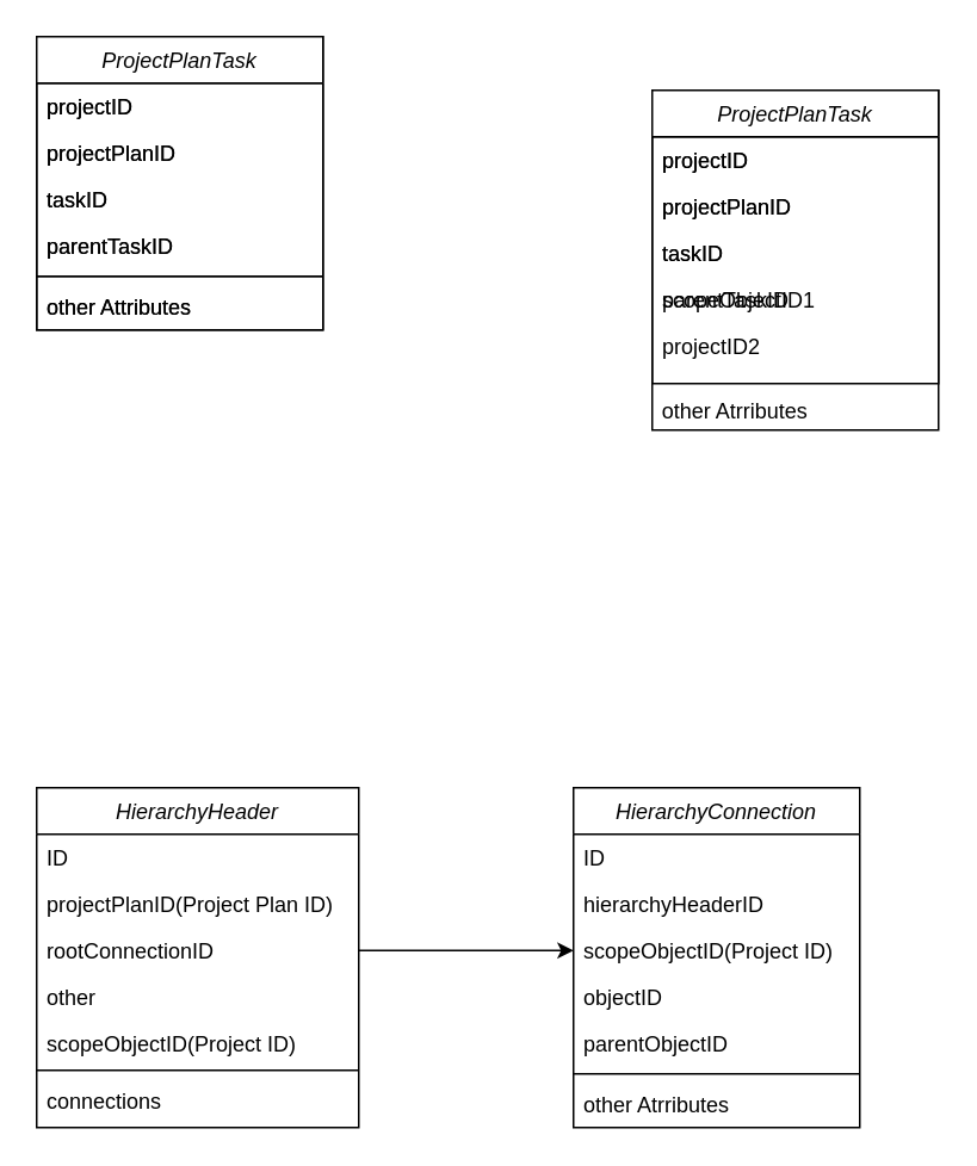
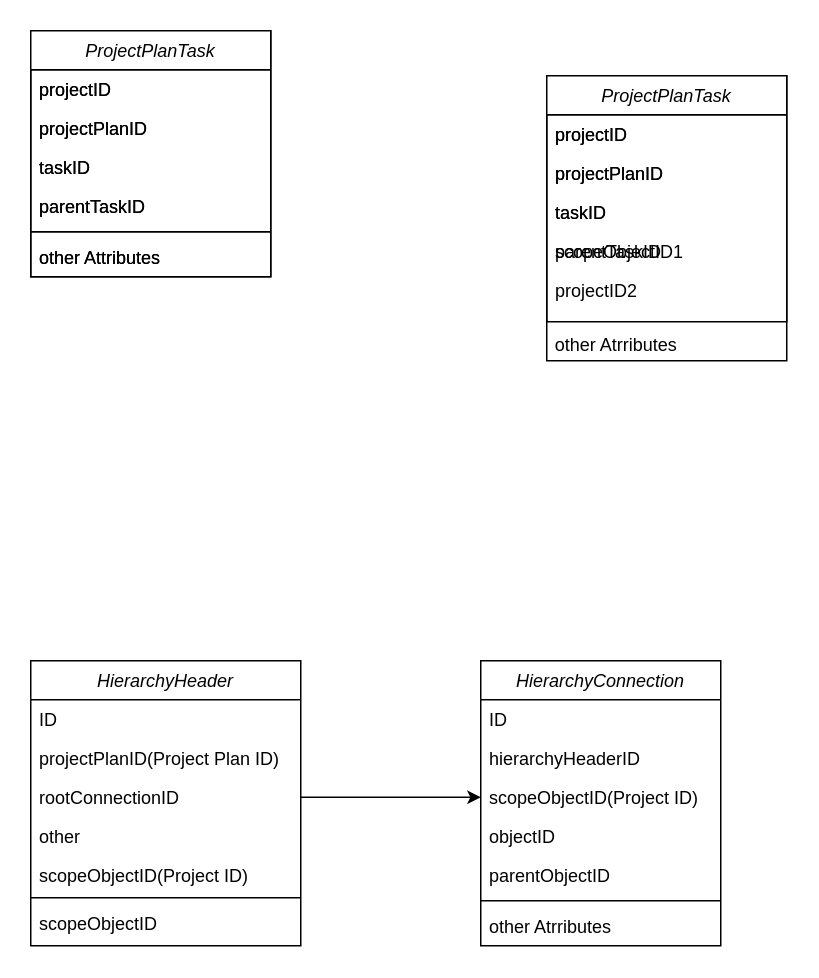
  <mxCell id="0" />
  <mxCell id="1" parent="0" />
  <mxCell id="2" value="ProjectPlanTask" style="swimlane;fontStyle=2;align=center;verticalAlign=top;childLayout=stackLayout;horizontal=1;startSize=26;horizontalStack=0;resizeParent=1;resizeLast=0;collapsible=1;marginBottom=0;rounded=0;shadow=0;strokeWidth=1;" parent="1" vertex="1"><mxGeometry x="20" y="20" width="160" height="164" as="geometry"><mxRectangle x="230" y="140" width="160" height="26" as="alternateBounds" /></mxGeometry></mxCell>
  <mxCell id="3" value="projectID" style="text;align=left;verticalAlign=top;spacingLeft=4;spacingRight=4;overflow=hidden;rotatable=0;points=[[0,0.5],[1,0.5]];portConstraint=eastwest;" parent="2" vertex="1"><mxGeometry y="26" width="160" height="26" as="geometry" /></mxCell>
  <mxCell id="4" value="projectPlanID" style="text;align=left;verticalAlign=top;spacingLeft=4;spacingRight=4;overflow=hidden;rotatable=0;points=[[0,0.5],[1,0.5]];portConstraint=eastwest;rounded=0;shadow=0;html=0;" parent="2" vertex="1"><mxGeometry y="52" width="160" height="26" as="geometry" /></mxCell>
  <mxCell id="5" value="taskID" style="text;align=left;verticalAlign=top;spacingLeft=4;spacingRight=4;overflow=hidden;rotatable=0;points=[[0,0.5],[1,0.5]];portConstraint=eastwest;rounded=0;shadow=0;html=0;" parent="2" vertex="1"><mxGeometry y="78" width="160" height="26" as="geometry" /></mxCell>
  <mxCell id="6" value="parentTaskID" style="text;align=left;verticalAlign=top;spacingLeft=4;spacingRight=4;overflow=hidden;rotatable=0;points=[[0,0.5],[1,0.5]];portConstraint=eastwest;rounded=0;shadow=0;html=0;" vertex="1" parent="2"><mxGeometry y="104" width="160" height="26" as="geometry" /></mxCell>
  <mxCell id="7" value="" style="line;html=1;strokeWidth=1;align=left;verticalAlign=middle;spacingTop=-1;spacingLeft=3;spacingRight=3;rotatable=0;labelPosition=right;points=[];portConstraint=eastwest;" parent="2" vertex="1"><mxGeometry y="130" width="160" height="8" as="geometry" /></mxCell>
  <mxCell id="8" value="other Attributes" style="text;align=left;verticalAlign=top;spacingLeft=4;spacingRight=4;overflow=hidden;rotatable=0;points=[[0,0.5],[1,0.5]];portConstraint=eastwest;" parent="2" vertex="1"><mxGeometry y="138" width="160" height="26" as="geometry" /></mxCell>
  <mxCell id="9" value="ProjectPlanTask" style="swimlane;fontStyle=2;align=center;verticalAlign=top;childLayout=stackLayout;horizontal=1;startSize=26;horizontalStack=0;resizeParent=1;resizeLast=0;collapsible=1;marginBottom=0;rounded=0;shadow=0;strokeWidth=1;" vertex="1" parent="1"><mxGeometry x="20" y="20" width="160" height="164" as="geometry"><mxRectangle x="70" y="20" width="160" height="26" as="alternateBounds" /></mxGeometry></mxCell>
  <mxCell id="10" value="projectID" style="text;align=left;verticalAlign=top;spacingLeft=4;spacingRight=4;overflow=hidden;rotatable=0;points=[[0,0.5],[1,0.5]];portConstraint=eastwest;" vertex="1" parent="9"><mxGeometry y="26" width="160" height="26" as="geometry" /></mxCell>
  <mxCell id="11" value="projectPlanID" style="text;align=left;verticalAlign=top;spacingLeft=4;spacingRight=4;overflow=hidden;rotatable=0;points=[[0,0.5],[1,0.5]];portConstraint=eastwest;rounded=0;shadow=0;html=0;" vertex="1" parent="9"><mxGeometry y="52" width="160" height="26" as="geometry" /></mxCell>
  <mxCell id="12" value="taskID" style="text;align=left;verticalAlign=top;spacingLeft=4;spacingRight=4;overflow=hidden;rotatable=0;points=[[0,0.5],[1,0.5]];portConstraint=eastwest;rounded=0;shadow=0;html=0;" vertex="1" parent="9"><mxGeometry y="78" width="160" height="26" as="geometry" /></mxCell>
  <mxCell id="13" value="parentTaskID" style="text;align=left;verticalAlign=top;spacingLeft=4;spacingRight=4;overflow=hidden;rotatable=0;points=[[0,0.5],[1,0.5]];portConstraint=eastwest;rounded=0;shadow=0;html=0;" vertex="1" parent="9"><mxGeometry y="104" width="160" height="26" as="geometry" /></mxCell>
  <mxCell id="14" value="" style="line;html=1;strokeWidth=1;align=left;verticalAlign=middle;spacingTop=-1;spacingLeft=3;spacingRight=3;rotatable=0;labelPosition=right;points=[];portConstraint=eastwest;" vertex="1" parent="9"><mxGeometry y="130" width="160" height="8" as="geometry" /></mxCell>
  <mxCell id="15" value="other Attributes" style="text;align=left;verticalAlign=top;spacingLeft=4;spacingRight=4;overflow=hidden;rotatable=0;points=[[0,0.5],[1,0.5]];portConstraint=eastwest;" vertex="1" parent="9"><mxGeometry y="138" width="160" height="26" as="geometry" /></mxCell>
  <mxCell id="16" value="ProjectPlanTask" style="swimlane;fontStyle=2;align=center;verticalAlign=top;childLayout=stackLayout;horizontal=1;startSize=26;horizontalStack=0;resizeParent=1;resizeLast=0;collapsible=1;marginBottom=0;rounded=0;shadow=0;strokeWidth=1;" vertex="1" parent="1"><mxGeometry x="364" y="50" width="160" height="164" as="geometry"><mxRectangle x="230" y="140" width="160" height="26" as="alternateBounds" /></mxGeometry></mxCell>
  <mxCell id="17" value="projectID" style="text;align=left;verticalAlign=top;spacingLeft=4;spacingRight=4;overflow=hidden;rotatable=0;points=[[0,0.5],[1,0.5]];portConstraint=eastwest;" vertex="1" parent="16"><mxGeometry y="26" width="160" height="26" as="geometry" /></mxCell>
  <mxCell id="18" value="projectPlanID" style="text;align=left;verticalAlign=top;spacingLeft=4;spacingRight=4;overflow=hidden;rotatable=0;points=[[0,0.5],[1,0.5]];portConstraint=eastwest;rounded=0;shadow=0;html=0;" vertex="1" parent="16"><mxGeometry y="52" width="160" height="26" as="geometry" /></mxCell>
  <mxCell id="19" value="taskID" style="text;align=left;verticalAlign=top;spacingLeft=4;spacingRight=4;overflow=hidden;rotatable=0;points=[[0,0.5],[1,0.5]];portConstraint=eastwest;rounded=0;shadow=0;html=0;" vertex="1" parent="16"><mxGeometry y="78" width="160" height="26" as="geometry" /></mxCell>
  <mxCell id="20" value="parentTaskID" style="text;align=left;verticalAlign=top;spacingLeft=4;spacingRight=4;overflow=hidden;rotatable=0;points=[[0,0.5],[1,0.5]];portConstraint=eastwest;rounded=0;shadow=0;html=0;" vertex="1" parent="16"><mxGeometry y="104" width="160" height="26" as="geometry" /></mxCell>
  <mxCell id="21" value="ProjectPlanTask" style="swimlane;fontStyle=2;align=center;verticalAlign=top;childLayout=stackLayout;horizontal=1;startSize=26;horizontalStack=0;resizeParent=1;resizeLast=0;collapsible=1;marginBottom=0;rounded=0;shadow=0;strokeWidth=1;" vertex="1" parent="1"><mxGeometry x="364" y="50" width="160" height="190" as="geometry"><mxRectangle x="70" y="20" width="160" height="26" as="alternateBounds" /></mxGeometry></mxCell>
  <mxCell id="22" value="projectID" style="text;align=left;verticalAlign=top;spacingLeft=4;spacingRight=4;overflow=hidden;rotatable=0;points=[[0,0.5],[1,0.5]];portConstraint=eastwest;" vertex="1" parent="21"><mxGeometry y="26" width="160" height="26" as="geometry" /></mxCell>
  <mxCell id="23" value="projectPlanID" style="text;align=left;verticalAlign=top;spacingLeft=4;spacingRight=4;overflow=hidden;rotatable=0;points=[[0,0.5],[1,0.5]];portConstraint=eastwest;rounded=0;shadow=0;html=0;" vertex="1" parent="21"><mxGeometry y="52" width="160" height="26" as="geometry" /></mxCell>
  <mxCell id="24" value="taskID" style="text;align=left;verticalAlign=top;spacingLeft=4;spacingRight=4;overflow=hidden;rotatable=0;points=[[0,0.5],[1,0.5]];portConstraint=eastwest;rounded=0;shadow=0;html=0;" vertex="1" parent="21"><mxGeometry y="78" width="160" height="26" as="geometry" /></mxCell>
  <mxCell id="25" value="scopeObjectID1" style="text;align=left;verticalAlign=top;spacingLeft=4;spacingRight=4;overflow=hidden;rotatable=0;points=[[0,0.5],[1,0.5]];portConstraint=eastwest;rounded=0;shadow=0;html=0;" vertex="1" parent="21"><mxGeometry y="104" width="160" height="26" as="geometry" /></mxCell>
  <mxCell id="26" value="projectID2" style="text;align=left;verticalAlign=top;spacingLeft=4;spacingRight=4;overflow=hidden;rotatable=0;points=[[0,0.5],[1,0.5]];portConstraint=eastwest;" vertex="1" parent="21"><mxGeometry y="130" width="160" height="26" as="geometry" /></mxCell>
  <mxCell id="27" value="other Atrributes" style="text;html=1;align=center;verticalAlign=middle;resizable=0;points=[];autosize=1;strokeColor=none;fillColor=none;" vertex="1" parent="1"><mxGeometry x="360" y="220" width="100" height="20" as="geometry" /></mxCell>
  <mxCell id="28" value="HierarchyHeader" style="swimlane;fontStyle=2;align=center;verticalAlign=top;childLayout=stackLayout;horizontal=1;startSize=26;horizontalStack=0;resizeParent=1;resizeLast=0;collapsible=1;marginBottom=0;rounded=0;shadow=0;strokeWidth=1;" vertex="1" parent="1"><mxGeometry x="20" y="440" width="180" height="190" as="geometry"><mxRectangle x="70" y="20" width="160" height="26" as="alternateBounds" /></mxGeometry></mxCell>
  <mxCell id="29" value="ID" style="text;align=left;verticalAlign=top;spacingLeft=4;spacingRight=4;overflow=hidden;rotatable=0;points=[[0,0.5],[1,0.5]];portConstraint=eastwest;" vertex="1" parent="28"><mxGeometry y="26" width="180" height="26" as="geometry" /></mxCell>
  <mxCell id="30" value="projectPlanID(Project Plan ID)" style="text;align=left;verticalAlign=top;spacingLeft=4;spacingRight=4;overflow=hidden;rotatable=0;points=[[0,0.5],[1,0.5]];portConstraint=eastwest;rounded=0;shadow=0;html=0;" vertex="1" parent="28"><mxGeometry y="52" width="180" height="26" as="geometry" /></mxCell>
  <mxCell id="31" value="rootConnectionID" style="text;align=left;verticalAlign=top;spacingLeft=4;spacingRight=4;overflow=hidden;rotatable=0;points=[[0,0.5],[1,0.5]];portConstraint=eastwest;rounded=0;shadow=0;html=0;" vertex="1" parent="28"><mxGeometry y="78" width="180" height="26" as="geometry" /></mxCell>
  <mxCell id="32" value="other" style="text;align=left;verticalAlign=top;spacingLeft=4;spacingRight=4;overflow=hidden;rotatable=0;points=[[0,0.5],[1,0.5]];portConstraint=eastwest;rounded=0;shadow=0;html=0;" vertex="1" parent="28"><mxGeometry y="104" width="180" height="26" as="geometry" /></mxCell>
  <mxCell id="33" value="scopeObjectID(Project ID)" style="text;align=left;verticalAlign=top;spacingLeft=4;spacingRight=4;overflow=hidden;rotatable=0;points=[[0,0.5],[1,0.5]];portConstraint=eastwest;" vertex="1" parent="28"><mxGeometry y="130" width="180" height="24" as="geometry" /></mxCell>
  <mxCell id="34" value="" style="line;html=1;strokeWidth=1;align=left;verticalAlign=middle;spacingTop=-1;spacingLeft=3;spacingRight=3;rotatable=0;labelPosition=right;points=[];portConstraint=eastwest;" vertex="1" parent="28"><mxGeometry y="154" width="180" height="8" as="geometry" /></mxCell>
- <mxCell id="35" value="connections" style="text;align=left;verticalAlign=top;spacingLeft=4;spacingRight=4;overflow=hidden;rotatable=0;points=[[0,0.5],[1,0.5]];portConstraint=eastwest;rounded=0;shadow=0;html=0;" vertex="1" parent="28"><mxGeometry y="162" width="180" height="26" as="geometry" /></mxCell>
+ <mxCell id="35" value="scopeObjectID" style="text;align=left;verticalAlign=top;spacingLeft=4;spacingRight=4;overflow=hidden;rotatable=0;points=[[0,0.5],[1,0.5]];portConstraint=eastwest;rounded=0;shadow=0;html=0;" vertex="1" parent="28"><mxGeometry y="162" width="180" height="26" as="geometry" /></mxCell>
  <mxCell id="36" value="HierarchyConnection" style="swimlane;fontStyle=2;align=center;verticalAlign=top;childLayout=stackLayout;horizontal=1;startSize=26;horizontalStack=0;resizeParent=1;resizeLast=0;collapsible=1;marginBottom=0;rounded=0;shadow=0;strokeWidth=1;" vertex="1" parent="1"><mxGeometry x="320" y="440" width="160" height="190" as="geometry"><mxRectangle x="70" y="20" width="160" height="26" as="alternateBounds" /></mxGeometry></mxCell>
  <mxCell id="37" value="ID" style="text;align=left;verticalAlign=top;spacingLeft=4;spacingRight=4;overflow=hidden;rotatable=0;points=[[0,0.5],[1,0.5]];portConstraint=eastwest;" vertex="1" parent="36"><mxGeometry y="26" width="160" height="26" as="geometry" /></mxCell>
  <mxCell id="38" value="hierarchyHeaderID" style="text;align=left;verticalAlign=top;spacingLeft=4;spacingRight=4;overflow=hidden;rotatable=0;points=[[0,0.5],[1,0.5]];portConstraint=eastwest;rounded=0;shadow=0;html=0;" vertex="1" parent="36"><mxGeometry y="52" width="160" height="26" as="geometry" /></mxCell>
  <mxCell id="39" value="scopeObjectID(Project ID)" style="text;align=left;verticalAlign=top;spacingLeft=4;spacingRight=4;overflow=hidden;rotatable=0;points=[[0,0.5],[1,0.5]];portConstraint=eastwest;rounded=0;shadow=0;html=0;" vertex="1" parent="36"><mxGeometry y="78" width="160" height="26" as="geometry" /></mxCell>
  <mxCell id="40" value="objectID" style="text;align=left;verticalAlign=top;spacingLeft=4;spacingRight=4;overflow=hidden;rotatable=0;points=[[0,0.5],[1,0.5]];portConstraint=eastwest;rounded=0;shadow=0;html=0;" vertex="1" parent="36"><mxGeometry y="104" width="160" height="26" as="geometry" /></mxCell>
  <mxCell id="41" value="parentObjectID" style="text;align=left;verticalAlign=top;spacingLeft=4;spacingRight=4;overflow=hidden;rotatable=0;points=[[0,0.5],[1,0.5]];portConstraint=eastwest;" vertex="1" parent="36"><mxGeometry y="130" width="160" height="26" as="geometry" /></mxCell>
  <mxCell id="42" value="" style="line;html=1;strokeWidth=1;align=left;verticalAlign=middle;spacingTop=-1;spacingLeft=3;spacingRight=3;rotatable=0;labelPosition=right;points=[];portConstraint=eastwest;" vertex="1" parent="36"><mxGeometry y="156" width="160" height="8" as="geometry" /></mxCell>
  <mxCell id="43" value="other Atrributes" style="text;align=left;verticalAlign=top;spacingLeft=4;spacingRight=4;overflow=hidden;rotatable=0;points=[[0,0.5],[1,0.5]];portConstraint=eastwest;" vertex="1" parent="36"><mxGeometry y="164" width="160" height="26" as="geometry" /></mxCell>
  <mxCell id="44" value="" style="endArrow=classic;html=1;rounded=0;exitX=1;exitY=0.5;exitDx=0;exitDy=0;entryX=0;entryY=0.5;entryDx=0;entryDy=0;" edge="1" parent="1" source="31" target="39"><mxGeometry width="50" height="50" relative="1" as="geometry"><mxPoint x="400" y="550" as="sourcePoint" /><mxPoint x="450" y="500" as="targetPoint" /></mxGeometry></mxCell>
